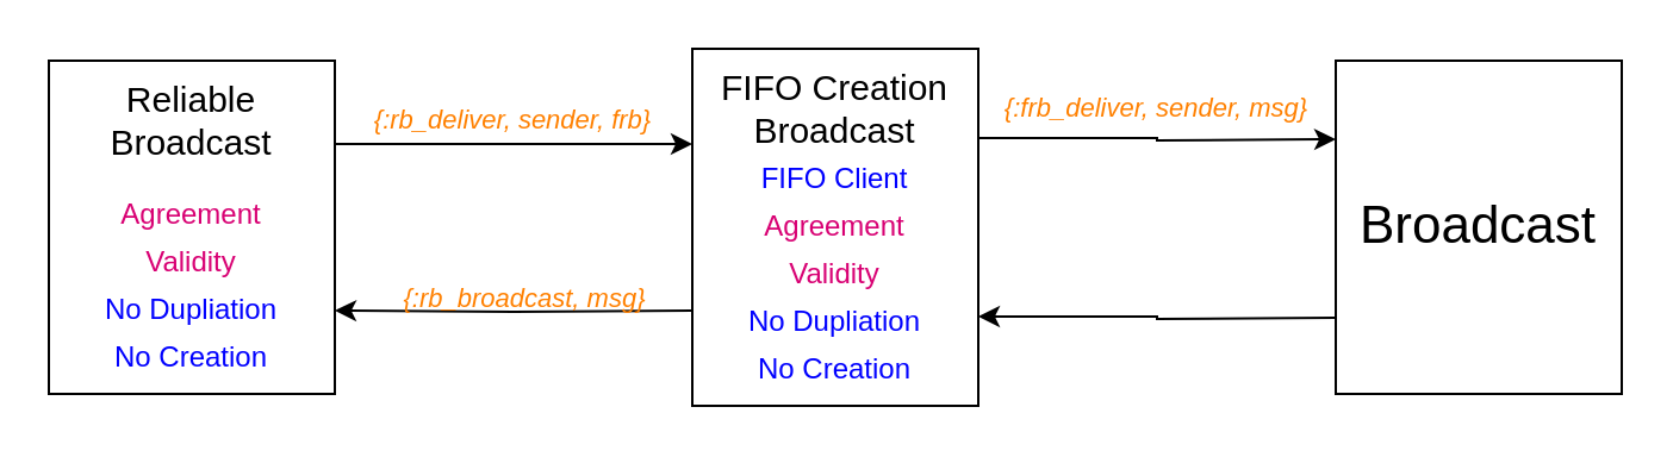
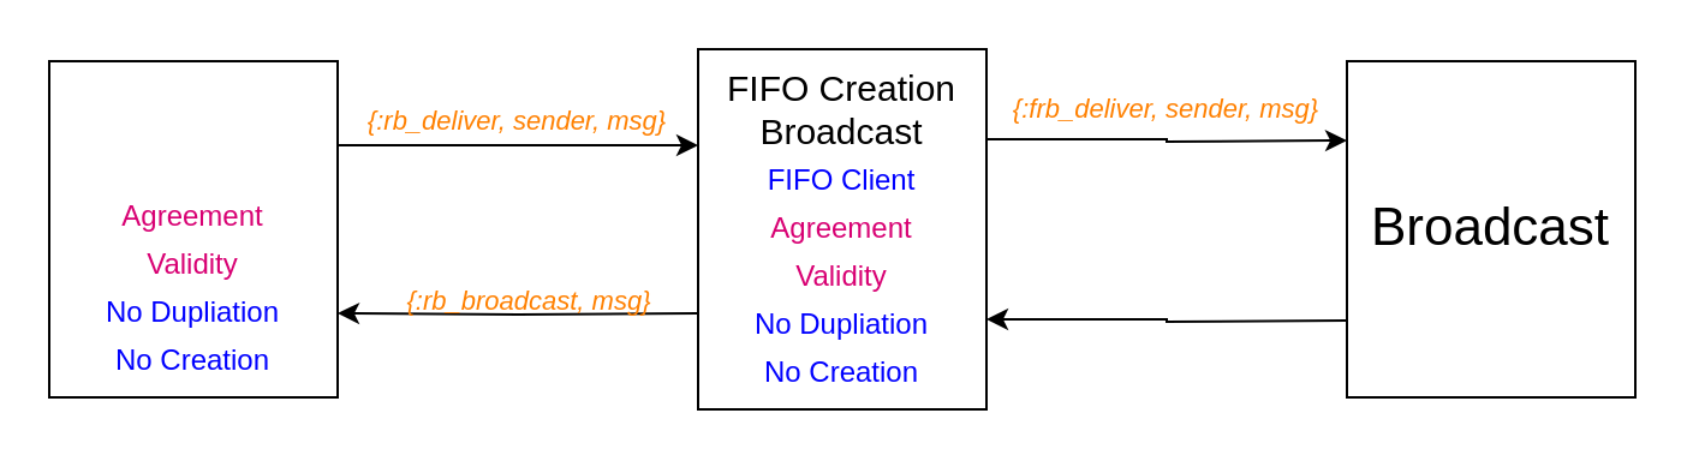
  <mxCell id="0" />
  <mxCell id="1" parent="0" />
  <mxCell id="2" style="edgeStyle=orthogonalEdgeStyle;rounded=0;orthogonalLoop=1;jettySize=auto;html=1;entryX=0;entryY=0.25;entryDx=0;entryDy=0;fontSize=15;fontColor=#D80073;exitX=1;exitY=0.25;exitDx=0;exitDy=0;" edge="1" parent="1" source="3"><mxGeometry relative="1" as="geometry"><mxPoint x="160" y="85" as="sourcePoint" /><mxPoint x="290" y="60" as="targetPoint" /></mxGeometry></mxCell>
  <mxCell id="3" value="" style="rounded=0;whiteSpace=wrap;html=1;align=center;" vertex="1" parent="1"><mxGeometry x="20" y="25" width="120" height="140" as="geometry" /></mxCell>
- <mxCell id="4" value="Reliable&lt;br&gt;Broadcast" style="text;html=1;strokeColor=none;fillColor=none;align=center;verticalAlign=middle;whiteSpace=wrap;rounded=0;fontSize=15;" vertex="1" parent="1"><mxGeometry x="20" y="35" width="120" height="30" as="geometry" /></mxCell>
  <mxCell id="5" value="Agreement" style="text;html=1;strokeColor=none;fillColor=none;align=center;verticalAlign=middle;whiteSpace=wrap;rounded=0;fontColor=#D80073;" vertex="1" parent="1"><mxGeometry x="20" y="75" width="120" height="30" as="geometry" /></mxCell>
  <mxCell id="6" value="No Dupliation" style="text;html=1;strokeColor=none;fillColor=none;align=center;verticalAlign=middle;whiteSpace=wrap;rounded=0;fontColor=#0000FF;" vertex="1" parent="1"><mxGeometry x="20" y="115" width="120" height="30" as="geometry" /></mxCell>
  <mxCell id="7" value="No Creation" style="text;html=1;strokeColor=none;fillColor=none;align=center;verticalAlign=middle;whiteSpace=wrap;rounded=0;fontColor=#0000FF;" vertex="1" parent="1"><mxGeometry x="20" y="135" width="120" height="30" as="geometry" /></mxCell>
  <mxCell id="8" style="edgeStyle=orthogonalEdgeStyle;rounded=0;orthogonalLoop=1;jettySize=auto;html=1;exitX=0;exitY=0.75;exitDx=0;exitDy=0;fontSize=15;fontColor=#D80073;entryX=1;entryY=0.75;entryDx=0;entryDy=0;" edge="1" parent="1" target="3"><mxGeometry relative="1" as="geometry"><mxPoint x="150" y="155" as="targetPoint" /><mxPoint x="290" y="130" as="sourcePoint" /></mxGeometry></mxCell>
- <mxCell id="9" value="{:rb_deliver, sender, frb}" style="text;html=1;strokeColor=none;fillColor=none;align=center;verticalAlign=middle;whiteSpace=wrap;rounded=0;fontSize=11;fontColor=#FF8000;fontStyle=2" vertex="1" parent="1"><mxGeometry x="150" y="35" width="130" height="30" as="geometry" /></mxCell>
+ <mxCell id="9" value="{:rb_deliver, sender, msg}" style="text;html=1;strokeColor=none;fillColor=none;align=center;verticalAlign=middle;whiteSpace=wrap;rounded=0;fontSize=11;fontColor=#FF8000;fontStyle=2" vertex="1" parent="1"><mxGeometry x="150" y="35" width="130" height="30" as="geometry" /></mxCell>
  <mxCell id="10" value="{:rb_broadcast, msg}" style="text;html=1;strokeColor=none;fillColor=none;align=center;verticalAlign=middle;whiteSpace=wrap;rounded=0;fontSize=11;fontColor=#FF8000;fontStyle=2" vertex="1" parent="1"><mxGeometry x="160" y="110" width="120" height="30" as="geometry" /></mxCell>
  <mxCell id="11" value="Validity" style="text;html=1;strokeColor=none;fillColor=none;align=center;verticalAlign=middle;whiteSpace=wrap;rounded=0;fontColor=#D80073;" vertex="1" parent="1"><mxGeometry x="20" y="95" width="120" height="30" as="geometry" /></mxCell>
  <mxCell id="12" style="edgeStyle=orthogonalEdgeStyle;rounded=0;orthogonalLoop=1;jettySize=auto;html=1;fontSize=15;fontColor=#D80073;exitX=1;exitY=0.25;exitDx=0;exitDy=0;" edge="1" parent="1" source="13"><mxGeometry relative="1" as="geometry"><mxPoint x="430" y="100" as="sourcePoint" /><mxPoint x="560" y="58" as="targetPoint" /></mxGeometry></mxCell>
  <mxCell id="13" value="" style="rounded=0;whiteSpace=wrap;html=1;align=center;" vertex="1" parent="1"><mxGeometry x="290" y="20" width="120" height="150" as="geometry" /></mxCell>
  <mxCell id="14" value="FIFO Creation&lt;br&gt;Broadcast" style="text;html=1;strokeColor=none;fillColor=none;align=center;verticalAlign=middle;whiteSpace=wrap;rounded=0;fontSize=15;" vertex="1" parent="1"><mxGeometry x="290" y="30" width="120" height="30" as="geometry" /></mxCell>
  <mxCell id="15" value="Agreement" style="text;html=1;strokeColor=none;fillColor=none;align=center;verticalAlign=middle;whiteSpace=wrap;rounded=0;fontColor=#D80073;" vertex="1" parent="1"><mxGeometry x="290" y="80" width="120" height="30" as="geometry" /></mxCell>
  <mxCell id="16" value="No Dupliation" style="text;html=1;strokeColor=none;fillColor=none;align=center;verticalAlign=middle;whiteSpace=wrap;rounded=0;fontColor=#0000FF;" vertex="1" parent="1"><mxGeometry x="290" y="120" width="120" height="30" as="geometry" /></mxCell>
  <mxCell id="17" value="No Creation" style="text;html=1;strokeColor=none;fillColor=none;align=center;verticalAlign=middle;whiteSpace=wrap;rounded=0;fontColor=#0000FF;" vertex="1" parent="1"><mxGeometry x="290" y="140" width="120" height="30" as="geometry" /></mxCell>
  <mxCell id="18" style="edgeStyle=orthogonalEdgeStyle;rounded=0;orthogonalLoop=1;jettySize=auto;html=1;fontSize=15;fontColor=#D80073;entryX=1;entryY=0.75;entryDx=0;entryDy=0;" edge="1" parent="1" target="13"><mxGeometry relative="1" as="geometry"><mxPoint x="420" y="170" as="targetPoint" /><mxPoint x="560" y="133" as="sourcePoint" /></mxGeometry></mxCell>
  <mxCell id="19" value="{:frb_deliver, sender, msg}" style="text;html=1;strokeColor=none;fillColor=none;align=center;verticalAlign=middle;whiteSpace=wrap;rounded=0;fontSize=11;fontColor=#FF8000;fontStyle=2" vertex="1" parent="1"><mxGeometry x="420" y="30" width="130" height="30" as="geometry" /></mxCell>
  <mxCell id="20" value="Validity" style="text;html=1;strokeColor=none;fillColor=none;align=center;verticalAlign=middle;whiteSpace=wrap;rounded=0;fontColor=#D80073;" vertex="1" parent="1"><mxGeometry x="290" y="100" width="120" height="30" as="geometry" /></mxCell>
  <mxCell id="21" value="FIFO Client" style="text;html=1;strokeColor=none;fillColor=none;align=center;verticalAlign=middle;whiteSpace=wrap;rounded=0;fontColor=#0000FF;" vertex="1" parent="1"><mxGeometry x="290" y="60" width="120" height="30" as="geometry" /></mxCell>
  <mxCell id="22" value="Broadcast" style="rounded=0;whiteSpace=wrap;html=1;align=center;fontSize=22;" vertex="1" parent="1"><mxGeometry x="560" y="25" width="120" height="140" as="geometry" /></mxCell>
